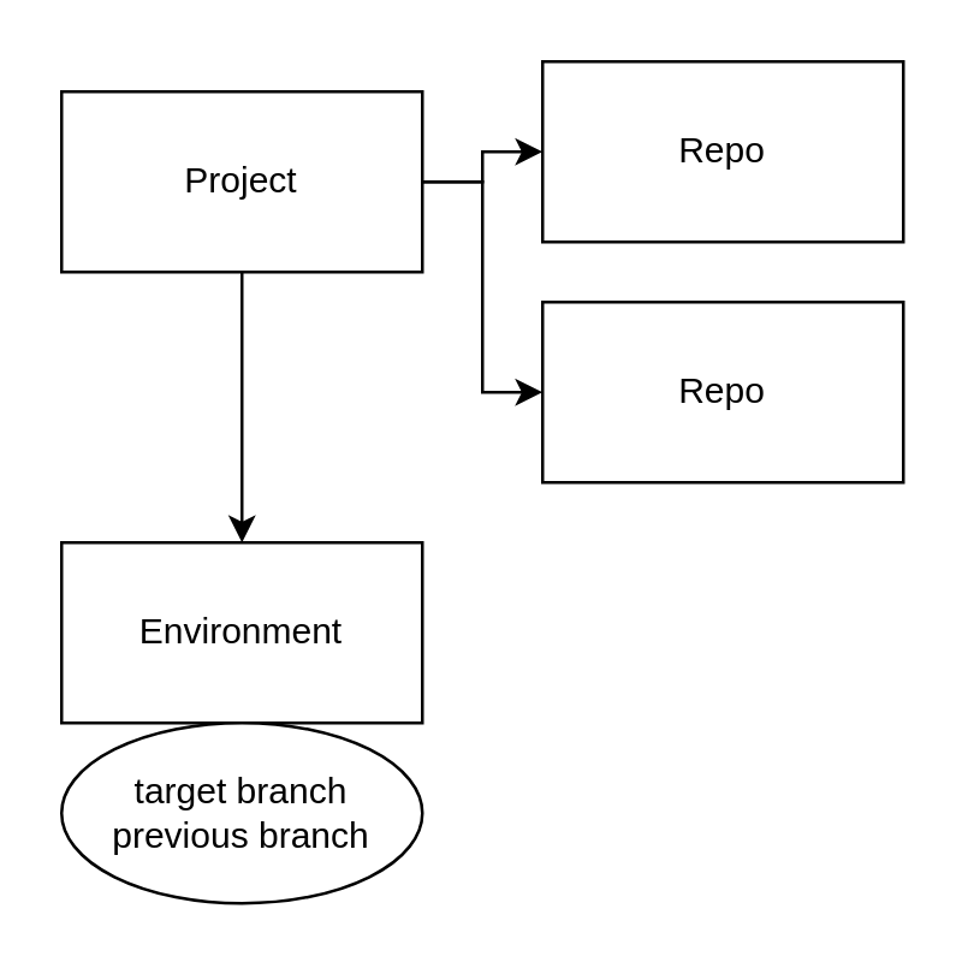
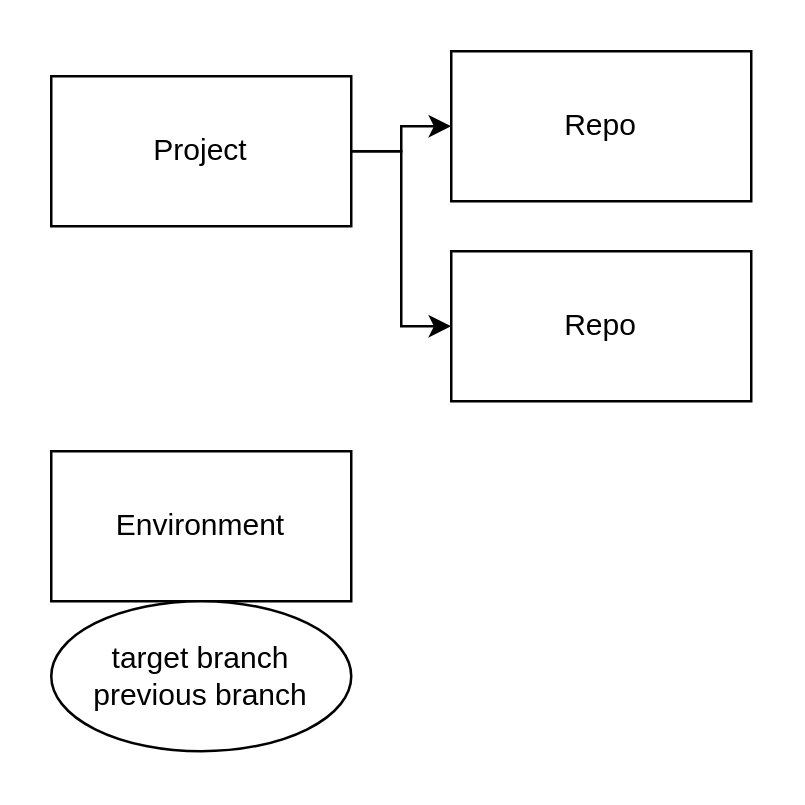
  <mxCell id="0" />
  <mxCell id="1" parent="0" />
  <mxCell id="2" style="edgeStyle=orthogonalEdgeStyle;rounded=0;orthogonalLoop=1;jettySize=auto;html=1;entryX=0;entryY=0.5;entryDx=0;entryDy=0;" edge="1" parent="1" source="5" target="6"><mxGeometry relative="1" as="geometry" /></mxCell>
  <mxCell id="3" style="edgeStyle=orthogonalEdgeStyle;rounded=0;orthogonalLoop=1;jettySize=auto;html=1;entryX=0;entryY=0.5;entryDx=0;entryDy=0;" edge="1" parent="1" source="5" target="7"><mxGeometry relative="1" as="geometry" /></mxCell>
- <mxCell id="4" value="" style="edgeStyle=orthogonalEdgeStyle;rounded=0;orthogonalLoop=1;jettySize=auto;html=1;" edge="1" parent="1" source="5" target="8"><mxGeometry relative="1" as="geometry" /></mxCell>
  <mxCell id="5" value="Project" style="rounded=0;whiteSpace=wrap;html=1;" vertex="1" parent="1"><mxGeometry x="20" y="30" width="120" height="60" as="geometry" /></mxCell>
  <mxCell id="6" value="Repo" style="rounded=0;whiteSpace=wrap;html=1;" vertex="1" parent="1"><mxGeometry x="180" y="20" width="120" height="60" as="geometry" /></mxCell>
  <mxCell id="7" value="Repo" style="rounded=0;whiteSpace=wrap;html=1;" vertex="1" parent="1"><mxGeometry x="180" y="100" width="120" height="60" as="geometry" /></mxCell>
  <mxCell id="8" value="Environment" style="whiteSpace=wrap;html=1;rounded=0;" vertex="1" parent="1"><mxGeometry x="20" y="180" width="120" height="60" as="geometry" /></mxCell>
  <mxCell id="9" value="&lt;div&gt;target branch&lt;/div&gt;&lt;div&gt;previous branch&lt;/div&gt;" style="ellipse;whiteSpace=wrap;html=1;" vertex="1" parent="1"><mxGeometry x="20" y="240" width="120" height="60" as="geometry" /></mxCell>
